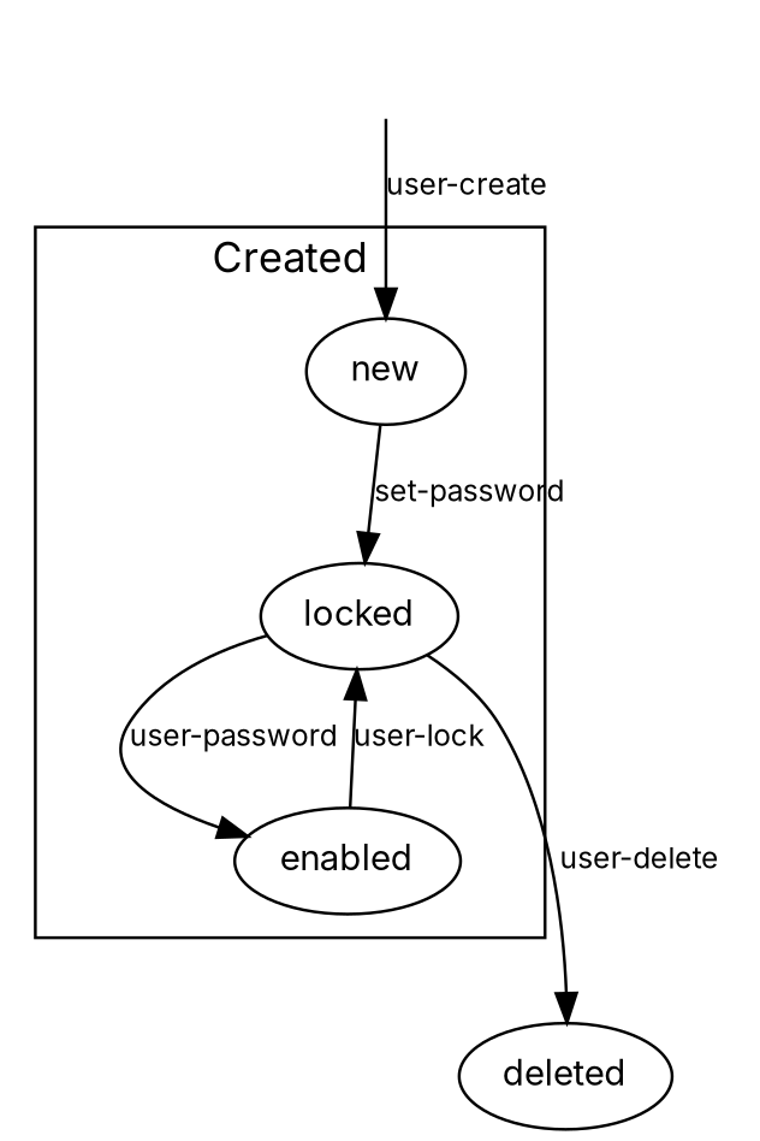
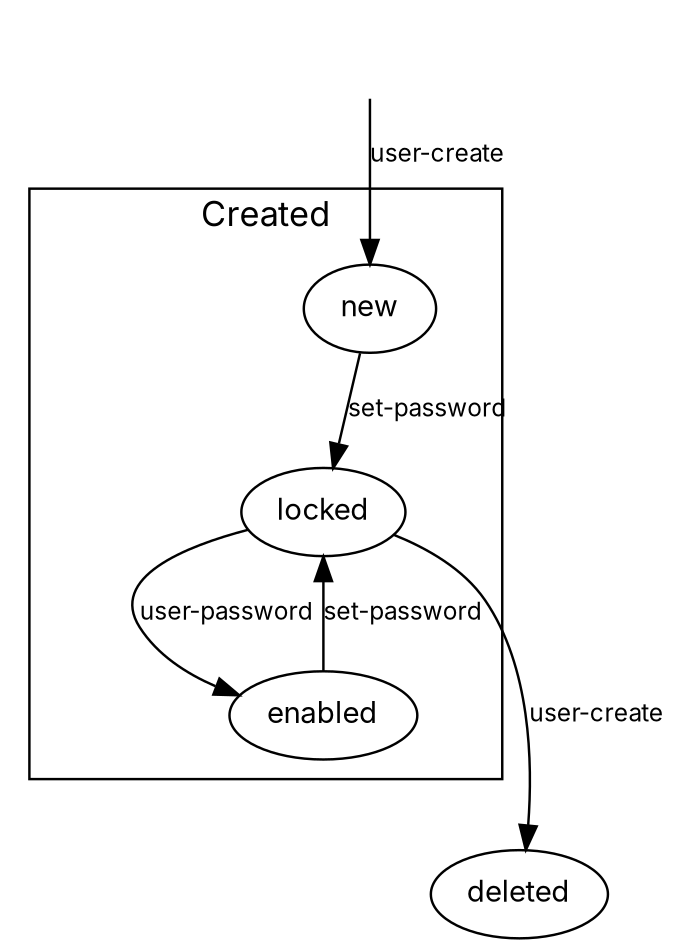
  digraph {
    compound=true
    fontname=Inter
    fontsize=14
    rankdir=TB
    node [fontname=Inter fontsize=12]
    edge [fontname=Inter fontsize=10]
    new
    enabled
    locked
    n4 [label=deleted]
    start [style=invis]
    subgraph cluster_1 {
      label=Created
      new
      enabled
      locked
    }
    new -> locked [label="set-password"]
    new -> n4 [style=invis]
-   enabled -> locked [label="user-lock"]
+   enabled -> locked [label="set-password"]
    enabled -> n4 [style=invis]
    locked -> enabled [label="user-password"]
-   locked -> n4 [label="user-delete"]
+   locked -> n4 [label="user-create"]
    start -> new [label="user-create"]
  }
